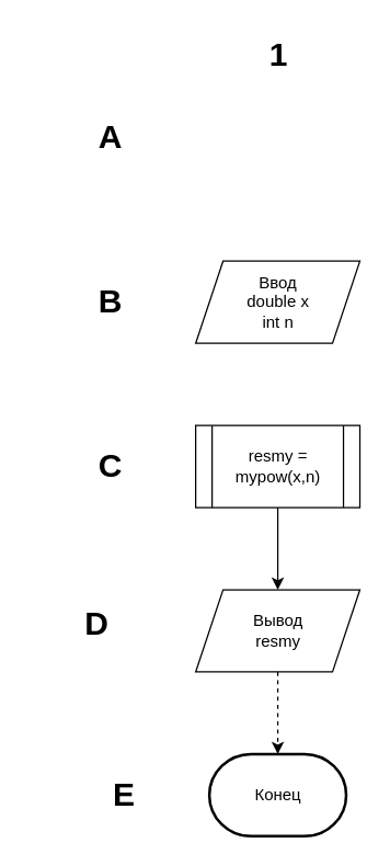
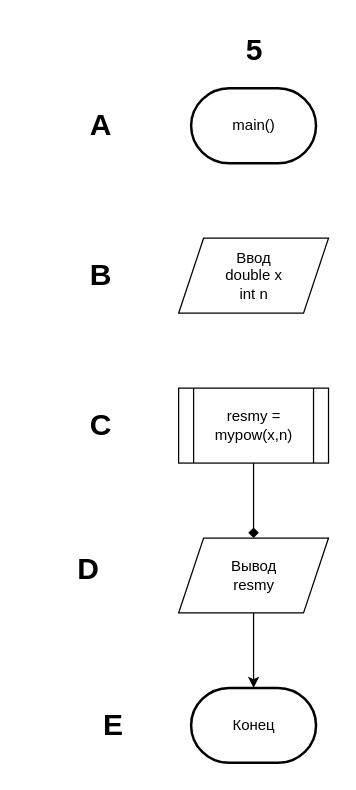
  <mxCell id="0" />
  <mxCell id="1" parent="0" />
  <mxCell id="2" value="Ввод&lt;br&gt;double x&lt;br&gt;int n" style="shape=parallelogram;perimeter=parallelogramPerimeter;whiteSpace=wrap;html=1;fixedSize=1;" vertex="1" parent="1"><mxGeometry x="142.5" y="190" width="120" height="60" as="geometry" /></mxCell>
- <mxCell id="3" value="" style="edgeStyle=orthogonalEdgeStyle;rounded=0;orthogonalLoop=1;jettySize=auto;html=1;" edge="1" parent="1" source="4" target="6"><mxGeometry relative="1" as="geometry" /></mxCell>
+ <mxCell id="3" value="" style="edgeStyle=orthogonalEdgeStyle;rounded=0;orthogonalLoop=1;jettySize=auto;html=1;endArrow=diamond;" edge="1" parent="1" source="4" target="6"><mxGeometry relative="1" as="geometry" /></mxCell>
  <mxCell id="4" value="resmy = mypow(x,n)" style="shape=process;whiteSpace=wrap;html=1;backgroundOutline=1;" vertex="1" parent="1"><mxGeometry x="142.5" y="310" width="120" height="60" as="geometry" /></mxCell>
- <mxCell id="5" value="" style="edgeStyle=orthogonalEdgeStyle;rounded=0;orthogonalLoop=1;jettySize=auto;html=1;dashed=1;" edge="1" parent="1" source="6" target="7"><mxGeometry relative="1" as="geometry" /></mxCell>
+ <mxCell id="5" value="" style="edgeStyle=orthogonalEdgeStyle;rounded=0;orthogonalLoop=1;jettySize=auto;html=1;" edge="1" parent="1" source="6" target="7"><mxGeometry relative="1" as="geometry" /></mxCell>
  <mxCell id="6" value="Вывод&lt;br&gt;resmy" style="shape=parallelogram;perimeter=parallelogramPerimeter;whiteSpace=wrap;html=1;fixedSize=1;" vertex="1" parent="1"><mxGeometry x="142.5" y="430" width="120" height="60" as="geometry" /></mxCell>
  <mxCell id="7" value="Конец" style="strokeWidth=2;html=1;shape=mxgraph.flowchart.terminator;whiteSpace=wrap;" vertex="1" parent="1"><mxGeometry x="152.5" y="550" width="100" height="60" as="geometry" /></mxCell>
- <mxCell id="9" value="1" style="text;strokeColor=none;fillColor=none;html=1;fontSize=24;fontStyle=1;verticalAlign=middle;align=center;" vertex="1" parent="1"><mxGeometry x="152.5" width="100" height="40" as="geometry" y="20" /></mxCell>
+ <mxCell id="8" value="main()" style="strokeWidth=2;html=1;shape=mxgraph.flowchart.terminator;whiteSpace=wrap;" vertex="1" parent="1"><mxGeometry x="152.5" y="70" width="100" height="60" as="geometry" /></mxCell>
+ <mxCell id="9" value="5" style="text;strokeColor=none;fillColor=none;html=1;fontSize=24;fontStyle=1;verticalAlign=middle;align=center;" vertex="1" parent="1"><mxGeometry x="152.5" width="100" height="40" as="geometry" y="20" /></mxCell>
  <mxCell id="10" value="A" style="text;strokeColor=none;fillColor=none;html=1;fontSize=24;fontStyle=1;verticalAlign=middle;align=center;" vertex="1" parent="1"><mxGeometry x="30" y="80" width="100" height="40" as="geometry" /></mxCell>
  <mxCell id="11" value="B" style="text;strokeColor=none;fillColor=none;html=1;fontSize=24;fontStyle=1;verticalAlign=middle;align=center;" vertex="1" parent="1"><mxGeometry x="30" y="200" width="100" height="40" as="geometry" /></mxCell>
  <mxCell id="12" value="C" style="text;strokeColor=none;fillColor=none;html=1;fontSize=24;fontStyle=1;verticalAlign=middle;align=center;" vertex="1" parent="1"><mxGeometry x="30" y="320" width="100" height="40" as="geometry" /></mxCell>
  <mxCell id="13" value="D" style="text;strokeColor=none;fillColor=none;html=1;fontSize=24;fontStyle=1;verticalAlign=middle;align=center;" vertex="1" parent="1"><mxGeometry x="20" y="435" width="100" height="40" as="geometry" /></mxCell>
  <mxCell id="14" value="E" style="text;strokeColor=none;fillColor=none;html=1;fontSize=24;fontStyle=1;verticalAlign=middle;align=center;" vertex="1" parent="1"><mxGeometry x="40" y="560" width="100" height="40" as="geometry" /></mxCell>
